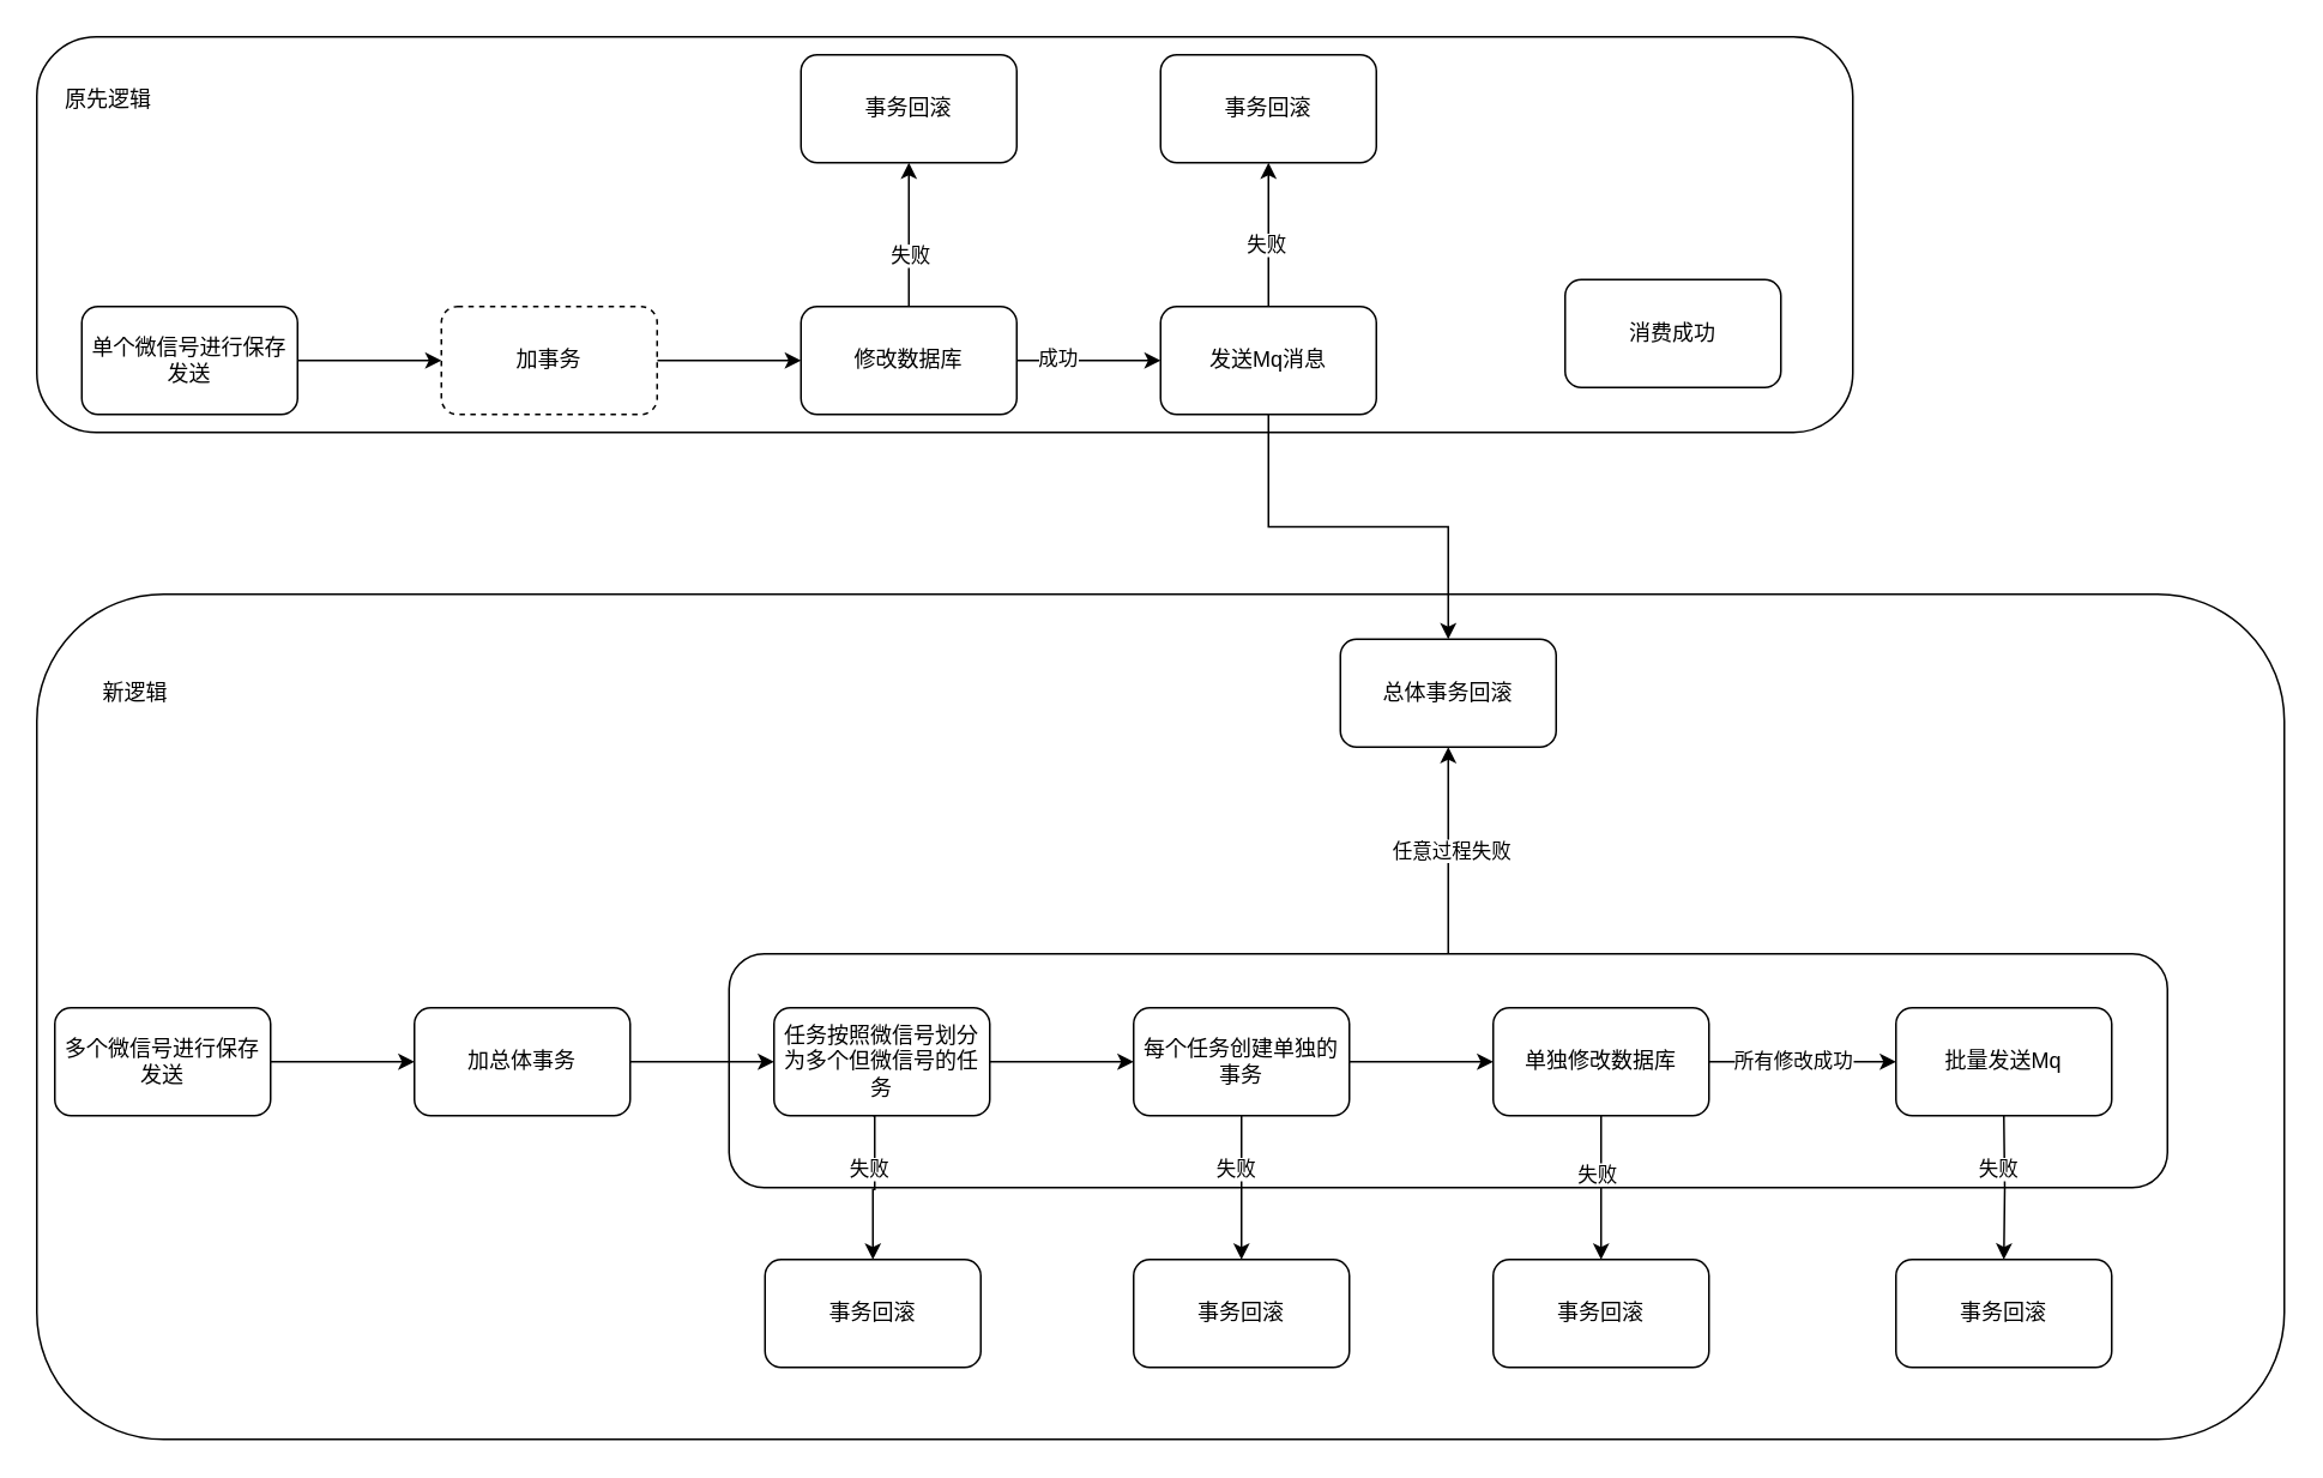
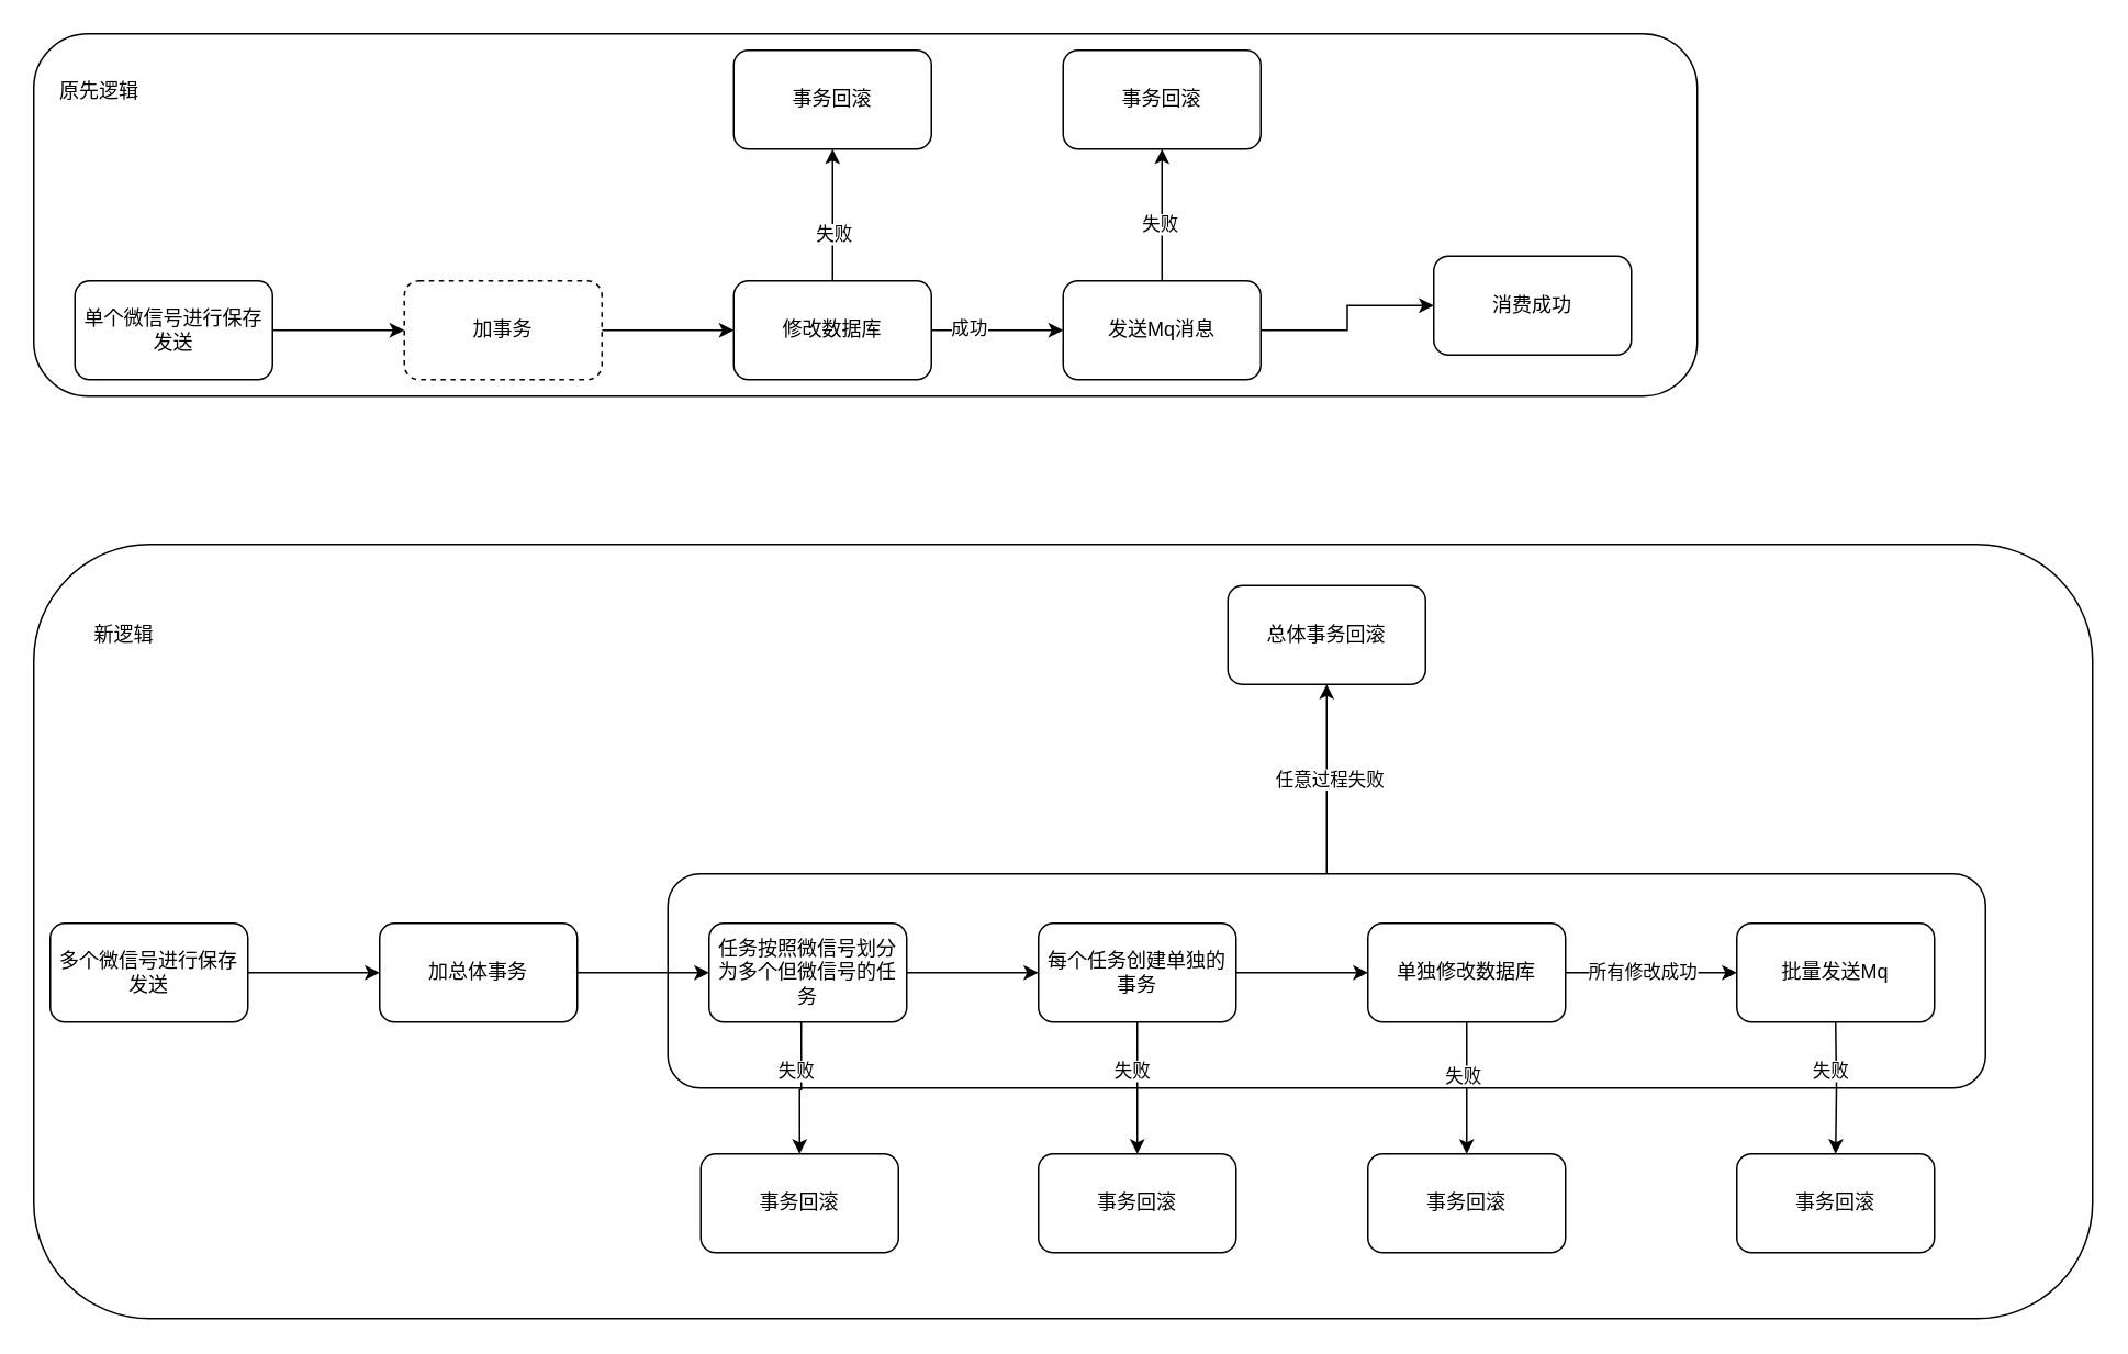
  <mxCell id="0" />
  <mxCell id="1" parent="0" />
  <mxCell id="2" value="" style="edgeStyle=orthogonalEdgeStyle;rounded=0;orthogonalLoop=1;jettySize=auto;html=1;" edge="1" parent="1" source="3" target="8"><mxGeometry relative="1" as="geometry" /></mxCell>
  <mxCell id="3" value="加事务" style="rounded=1;whiteSpace=wrap;html=1;dashed=1;" vertex="1" parent="1"><mxGeometry x="245" y="170" width="120" height="60" as="geometry" /></mxCell>
  <mxCell id="4" value="" style="edgeStyle=orthogonalEdgeStyle;rounded=0;orthogonalLoop=1;jettySize=auto;html=1;" edge="1" parent="1" source="8" target="12"><mxGeometry relative="1" as="geometry" /></mxCell>
  <mxCell id="5" value="成功" style="edgeLabel;html=1;align=center;verticalAlign=middle;resizable=0;points=[];" vertex="1" connectable="0" parent="4"><mxGeometry x="-0.45" y="2" relative="1" as="geometry"><mxPoint as="offset" /></mxGeometry></mxCell>
  <mxCell id="6" value="" style="edgeStyle=orthogonalEdgeStyle;rounded=0;orthogonalLoop=1;jettySize=auto;html=1;" edge="1" parent="1" source="8" target="25"><mxGeometry relative="1" as="geometry" /></mxCell>
  <mxCell id="7" value="失败" style="edgeLabel;html=1;align=center;verticalAlign=middle;resizable=0;points=[];" vertex="1" connectable="0" parent="6"><mxGeometry x="-0.275" relative="1" as="geometry"><mxPoint as="offset" /></mxGeometry></mxCell>
  <mxCell id="8" value="修改数据库" style="whiteSpace=wrap;html=1;rounded=1;" vertex="1" parent="1"><mxGeometry x="445" y="170" width="120" height="60" as="geometry" /></mxCell>
- <mxCell id="9" value="" style="edgeStyle=orthogonalEdgeStyle;rounded=0;orthogonalLoop=1;jettySize=auto;html=1;" edge="1" parent="1" source="12" target="46"><mxGeometry relative="1" as="geometry" /></mxCell>
+ <mxCell id="9" value="" style="edgeStyle=orthogonalEdgeStyle;rounded=0;orthogonalLoop=1;jettySize=auto;html=1;" edge="1" parent="1" source="12" target="23"><mxGeometry relative="1" as="geometry" /></mxCell>
  <mxCell id="10" value="" style="edgeStyle=orthogonalEdgeStyle;rounded=0;orthogonalLoop=1;jettySize=auto;html=1;" edge="1" parent="1" source="12" target="24"><mxGeometry relative="1" as="geometry" /></mxCell>
  <mxCell id="11" value="失败" style="edgeLabel;html=1;align=center;verticalAlign=middle;resizable=0;points=[];" vertex="1" connectable="0" parent="10"><mxGeometry x="-0.125" y="2" relative="1" as="geometry"><mxPoint as="offset" /></mxGeometry></mxCell>
  <mxCell id="12" value="发送Mq消息" style="whiteSpace=wrap;html=1;rounded=1;" vertex="1" parent="1"><mxGeometry x="645" y="170" width="120" height="60" as="geometry" /></mxCell>
  <mxCell id="13" value="" style="edgeStyle=orthogonalEdgeStyle;rounded=0;orthogonalLoop=1;jettySize=auto;html=1;" edge="1" parent="1" source="14" target="16"><mxGeometry relative="1" as="geometry" /></mxCell>
  <mxCell id="14" value="加总体事务" style="rounded=1;whiteSpace=wrap;html=1;" vertex="1" parent="1"><mxGeometry x="230" y="560" width="120" height="60" as="geometry" /></mxCell>
  <mxCell id="15" value="" style="edgeStyle=orthogonalEdgeStyle;rounded=0;orthogonalLoop=1;jettySize=auto;html=1;" edge="1" parent="1" source="16" target="33"><mxGeometry relative="1" as="geometry" /></mxCell>
  <mxCell id="16" value="任务按照微信号划分为多个但微信号的任务" style="whiteSpace=wrap;html=1;rounded=1;" vertex="1" parent="1"><mxGeometry x="430" y="560" width="120" height="60" as="geometry" /></mxCell>
  <mxCell id="17" value="" style="edgeStyle=orthogonalEdgeStyle;rounded=0;orthogonalLoop=1;jettySize=auto;html=1;" edge="1" parent="1" source="21" target="22"><mxGeometry relative="1" as="geometry" /></mxCell>
  <mxCell id="18" value="所有修改成功" style="edgeLabel;html=1;align=center;verticalAlign=middle;resizable=0;points=[];" vertex="1" connectable="0" parent="17"><mxGeometry x="-0.125" y="1" relative="1" as="geometry"><mxPoint as="offset" /></mxGeometry></mxCell>
  <mxCell id="19" value="" style="edgeStyle=orthogonalEdgeStyle;rounded=0;orthogonalLoop=1;jettySize=auto;html=1;" edge="1" parent="1" source="21" target="34"><mxGeometry relative="1" as="geometry" /></mxCell>
  <mxCell id="20" value="失败" style="edgeLabel;html=1;align=center;verticalAlign=middle;resizable=0;points=[];" vertex="1" connectable="0" parent="19"><mxGeometry x="-0.2" y="-3" relative="1" as="geometry"><mxPoint as="offset" /></mxGeometry></mxCell>
  <mxCell id="21" value="单独修改数据库" style="whiteSpace=wrap;html=1;rounded=1;" vertex="1" parent="1"><mxGeometry x="830" y="560" width="120" height="60" as="geometry" /></mxCell>
  <mxCell id="22" value="批量发送Mq" style="whiteSpace=wrap;html=1;rounded=1;" vertex="1" parent="1"><mxGeometry x="1054" y="560" width="120" height="60" as="geometry" /></mxCell>
  <mxCell id="23" value="消费成功" style="whiteSpace=wrap;html=1;rounded=1;" vertex="1" parent="1"><mxGeometry x="870" y="155" width="120" height="60" as="geometry" /></mxCell>
  <mxCell id="24" value="事务回滚" style="whiteSpace=wrap;html=1;rounded=1;" vertex="1" parent="1"><mxGeometry x="645" y="30" width="120" height="60" as="geometry" /></mxCell>
  <mxCell id="25" value="事务回滚" style="whiteSpace=wrap;html=1;rounded=1;" vertex="1" parent="1"><mxGeometry x="445" y="30" width="120" height="60" as="geometry" /></mxCell>
  <mxCell id="26" value="" style="edgeStyle=orthogonalEdgeStyle;rounded=0;orthogonalLoop=1;jettySize=auto;html=1;" edge="1" parent="1" source="27" target="3"><mxGeometry relative="1" as="geometry" /></mxCell>
  <mxCell id="27" value="单个微信号进行保存发送" style="whiteSpace=wrap;html=1;rounded=1;" vertex="1" parent="1"><mxGeometry x="45" y="170" width="120" height="60" as="geometry" /></mxCell>
  <mxCell id="28" value="" style="edgeStyle=orthogonalEdgeStyle;rounded=0;orthogonalLoop=1;jettySize=auto;html=1;" edge="1" parent="1" source="29" target="14"><mxGeometry relative="1" as="geometry" /></mxCell>
  <mxCell id="29" value="多个微信号进行保存发送" style="whiteSpace=wrap;html=1;rounded=1;" vertex="1" parent="1"><mxGeometry x="30" y="560" width="120" height="60" as="geometry" /></mxCell>
  <mxCell id="30" value="" style="edgeStyle=orthogonalEdgeStyle;rounded=0;orthogonalLoop=1;jettySize=auto;html=1;" edge="1" parent="1" source="33" target="21"><mxGeometry relative="1" as="geometry" /></mxCell>
  <mxCell id="31" value="" style="edgeStyle=orthogonalEdgeStyle;rounded=0;orthogonalLoop=1;jettySize=auto;html=1;" edge="1" parent="1" source="33" target="35"><mxGeometry relative="1" as="geometry" /></mxCell>
  <mxCell id="32" value="失败" style="edgeLabel;html=1;align=center;verticalAlign=middle;resizable=0;points=[];" vertex="1" connectable="0" parent="31"><mxGeometry x="-0.275" y="-4" relative="1" as="geometry"><mxPoint as="offset" /></mxGeometry></mxCell>
  <mxCell id="33" value="每个任务创建单独的事务" style="whiteSpace=wrap;html=1;rounded=1;" vertex="1" parent="1"><mxGeometry x="630" y="560" width="120" height="60" as="geometry" /></mxCell>
  <mxCell id="34" value="事务回滚" style="whiteSpace=wrap;html=1;rounded=1;" vertex="1" parent="1"><mxGeometry x="830" y="700" width="120" height="60" as="geometry" /></mxCell>
  <mxCell id="35" value="事务回滚" style="whiteSpace=wrap;html=1;rounded=1;" vertex="1" parent="1"><mxGeometry x="630" y="700" width="120" height="60" as="geometry" /></mxCell>
  <mxCell id="36" value="" style="edgeStyle=orthogonalEdgeStyle;rounded=0;orthogonalLoop=1;jettySize=auto;html=1;" edge="1" parent="1" source="38" target="46"><mxGeometry relative="1" as="geometry" /></mxCell>
  <mxCell id="37" value="任意过程失败" style="edgeLabel;html=1;align=center;verticalAlign=middle;resizable=0;points=[];" vertex="1" connectable="0" parent="36"><mxGeometry x="0.009" y="-1" relative="1" as="geometry"><mxPoint as="offset" /></mxGeometry></mxCell>
  <mxCell id="38" value="" style="rounded=1;whiteSpace=wrap;html=1;fillColor=none;" vertex="1" parent="1"><mxGeometry x="405" y="530" width="800" height="130" as="geometry" /></mxCell>
  <mxCell id="39" value="" style="edgeStyle=orthogonalEdgeStyle;rounded=0;orthogonalLoop=1;jettySize=auto;html=1;" edge="1" parent="1" target="41"><mxGeometry relative="1" as="geometry"><mxPoint x="485" y="620" as="sourcePoint" /><Array as="points"><mxPoint x="486" y="620" /><mxPoint x="486" y="661" /><mxPoint x="485" y="661" /></Array></mxGeometry></mxCell>
  <mxCell id="40" value="失败" style="edgeLabel;html=1;align=center;verticalAlign=middle;resizable=0;points=[];" vertex="1" connectable="0" parent="39"><mxGeometry x="-0.275" y="-4" relative="1" as="geometry"><mxPoint as="offset" /></mxGeometry></mxCell>
  <mxCell id="41" value="事务回滚" style="whiteSpace=wrap;html=1;rounded=1;" vertex="1" parent="1"><mxGeometry x="425" y="700" width="120" height="60" as="geometry" /></mxCell>
  <mxCell id="42" value="" style="edgeStyle=orthogonalEdgeStyle;rounded=0;orthogonalLoop=1;jettySize=auto;html=1;" edge="1" parent="1" target="44"><mxGeometry relative="1" as="geometry"><mxPoint x="1114" y="620" as="sourcePoint" /></mxGeometry></mxCell>
  <mxCell id="43" value="失败" style="edgeLabel;html=1;align=center;verticalAlign=middle;resizable=0;points=[];" vertex="1" connectable="0" parent="42"><mxGeometry x="-0.275" y="-4" relative="1" as="geometry"><mxPoint as="offset" /></mxGeometry></mxCell>
  <mxCell id="44" value="事务回滚" style="whiteSpace=wrap;html=1;rounded=1;" vertex="1" parent="1"><mxGeometry x="1054" y="700" width="120" height="60" as="geometry" /></mxCell>
  <mxCell id="45" value="" style="rounded=1;whiteSpace=wrap;html=1;fillColor=none;" vertex="1" parent="1"><mxGeometry y="20" width="1010" height="220" as="geometry" x="20" /></mxCell>
  <mxCell id="46" value="总体事务回滚" style="whiteSpace=wrap;html=1;fillColor=none;rounded=1;" vertex="1" parent="1"><mxGeometry x="745" y="355" width="120" height="60" as="geometry" /></mxCell>
  <mxCell id="47" value="原先逻辑" style="text;html=1;strokeColor=none;fillColor=none;align=center;verticalAlign=middle;whiteSpace=wrap;rounded=0;" vertex="1" parent="1"><mxGeometry x="30" y="40" width="60" height="30" as="geometry" /></mxCell>
  <mxCell id="48" value="" style="rounded=1;whiteSpace=wrap;html=1;fillColor=none;" vertex="1" parent="1"><mxGeometry y="330" width="1250" height="470" as="geometry" x="20" /></mxCell>
  <mxCell id="49" value="新逻辑" style="text;html=1;strokeColor=none;fillColor=none;align=center;verticalAlign=middle;whiteSpace=wrap;rounded=0;" vertex="1" parent="1"><mxGeometry x="45" y="370" width="60" height="30" as="geometry" /></mxCell>
